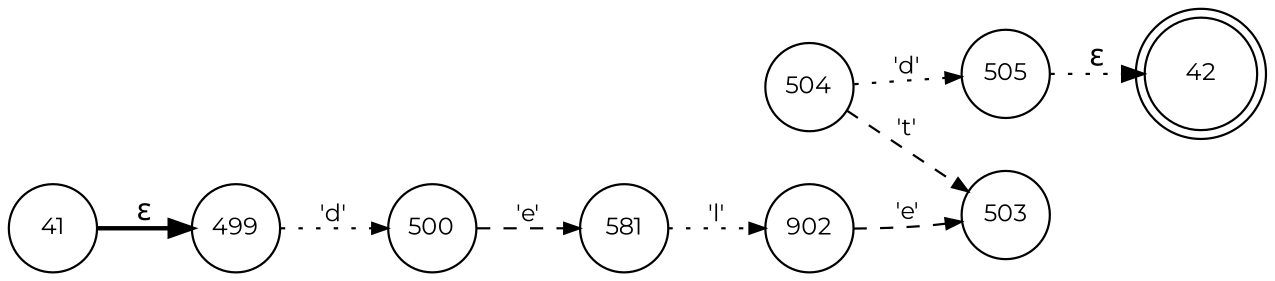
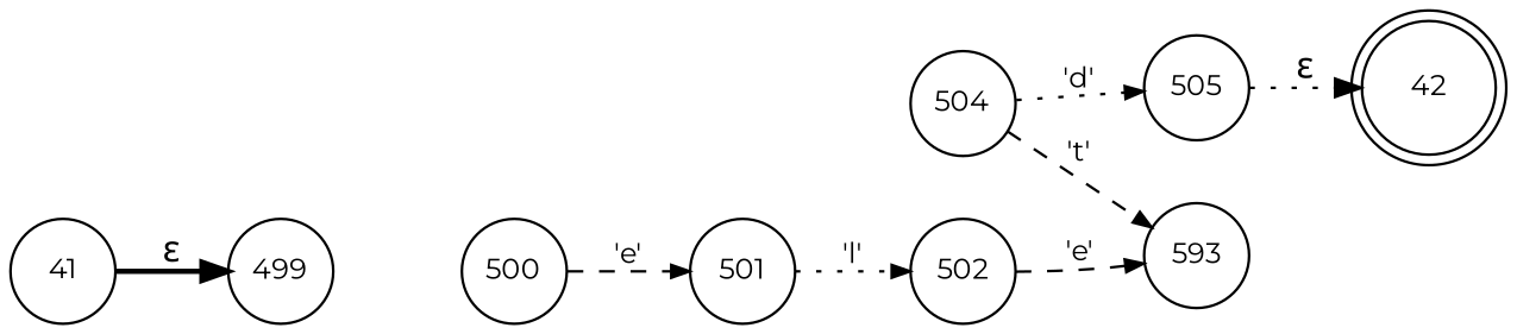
  digraph {
    fontname=Montserrat
    rankdir=LR
    node [fixedsize=true fontname=Montserrat fontsize=11 shape=circle peripheries=1]
    edge [arrowhead=normal arrowsize=.7 fontname=Montserrat fontsize=11 style=dotted]
    n1 [label=42 shape=doublecircle width=.6 peripheries=""]
    n2 [label=499 width=.55]
    n3 [label=500 width=.55]
-   n4 [label=581 width=.55]
-   n5 [label=902 width=.55]
-   n6 [label=503 width=.55]
+   n4 [label=501 width=.55]
+   n5 [label=502 width=.55]
+   n6 [label=593 width=.55]
    n7 [label=504 width=.55]
    n8 [label=505 width=.55]
    n9 [label=41 width=.55]
-   n2 -> n3 [label="'d'"]
    n3 -> n4 [label="'e'" style=dashed]
    n4 -> n5 [label="'l'"]
    n5 -> n6 [label="'e'" style=dashed]
    n7 -> n6 [label="'t'" style=dashed]
    n7 -> n8 [label="'d'"]
    n8 -> n1 [label="&epsilon;" arrowhead="" arrowsize="" fontsize=""]
    n9 -> n2 [label="&epsilon;" style=bold arrowhead="" arrowsize="" fontsize=""]
  }
